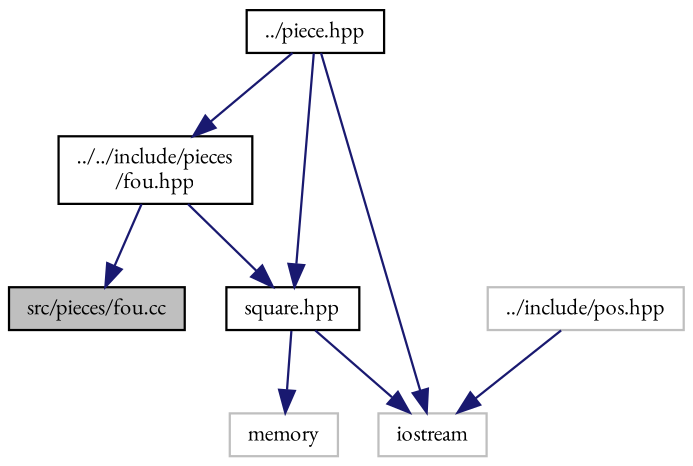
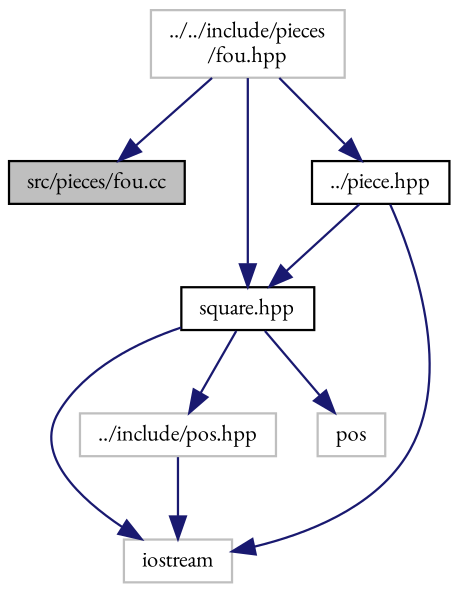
  digraph {
    fontname="EB Garamond"
    node [color=black fillcolor=white fontname="EB Garamond" fontsize=10 shape=record style=filled]
    edge [color=midnightblue fontname="EB Garamond" fontsize=10 labelfontname=Helvetica labelfontsize=10 style=solid]
    n1 [fillcolor=grey75 fontcolor=black height=0.2 label="src/pieces/fou.cc" width=0.4]
-   n2 [height=0.2 label="../../include/pieces\l/fou.hpp" width=0.4]
+   n2 [color=grey75 height=0.2 label="../../include/pieces\l/fou.hpp" width=0.4]
    n3 [height=0.2 label="../piece.hpp" width=0.4]
    n4 [height=0.2 label="square.hpp" width=0.4]
    n5 [color=grey75 height=0.2 label=iostream width=0.4]
    n6 [color=grey75 height=0.2 label="../include/pos.hpp" width=0.4]
-   n7 [color=grey75 height=0.2 label=memory width=0.4]
+   n7 [color=grey75 height=0.2 label=pos width=0.4]
    n2 -> n1
-   n3 -> n2
+   n2 -> n3
    n2 -> n4
    n3 -> n4
    n3 -> n5
    n4 -> n5
+   n4 -> n6
    n4 -> n7
    n6 -> n5
  }
